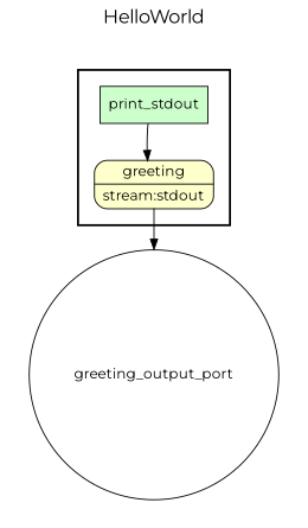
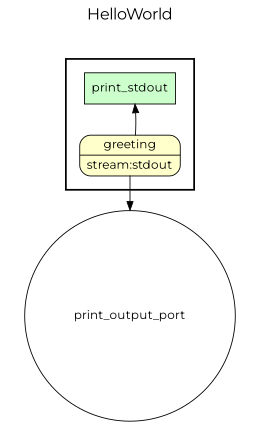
  digraph {
    fontname=Montserrat
    fontsize=18
    label=HelloWorld
    labelloc=t
    rankdir=TB
    node [fontname=Montserrat peripheries=1 style="rounded,filled"]
    edge [fontname=Montserrat]
    n1 [fillcolor="#CCFFCC" label=print_stdout shape=box style=filled]
    n2 [fillcolor="#FFFFCC" label="{<f0> greeting |<f1> stream\:stdout}" rankdir=LR shape=record]
-   greeting_output_port [fillcolor="#FFFFFF" shape=circle width=0.2]
+   greeting_output_port [fillcolor="#FFFFFF" shape=circle width=0.2 label=print_output_port]
    subgraph cluster_1 {
      color=black
      label=""
      penwidth=2
      subgraph cluster_2 {
        color=white
        label=""
        penwidth=2
        n1
        n2
      }
    }
    subgraph cluster_3 {
      color=white
      label=""
      subgraph cluster_4 {
        color=white
        label=""
        greeting_output_port
      }
    }
-   n1 -> n2
+   n2 -> n1
    n2 -> greeting_output_port
  }
